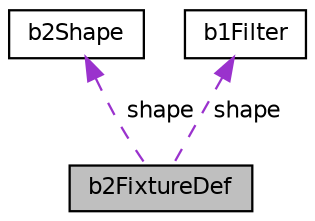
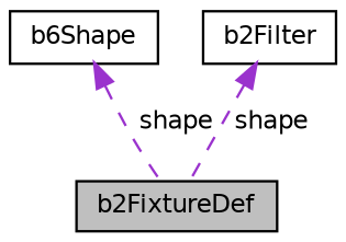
  digraph {
    node [color=black fillcolor=white fontname=Helvetica fontsize=10 shape=record style=filled]
    edge [color=darkorchid3 dir=back fontname=Helvetica fontsize=10 labelfontname=Helvetica labelfontsize=10 style=dashed]
    n1 [fillcolor=grey75 fontcolor=black height=0.2 label=b2FixtureDef width=0.4]
-   n2 [height=0.2 label=b2Shape width=0.4]
-   n3 [height=0.2 label=b1Filter width=0.4]
+   n2 [height=0.2 label=b6Shape width=0.4]
+   n3 [height=0.2 label=b2Filter width=0.4]
    n2 -> n1 [label=" shape"]
    n3 -> n1 [label=" shape"]
  }
